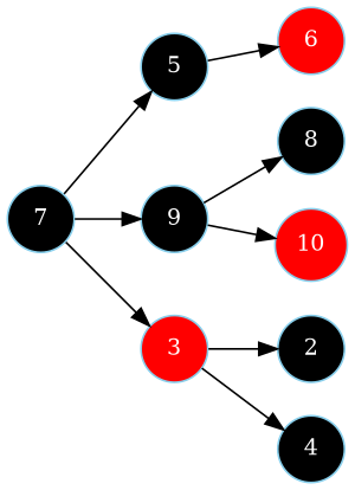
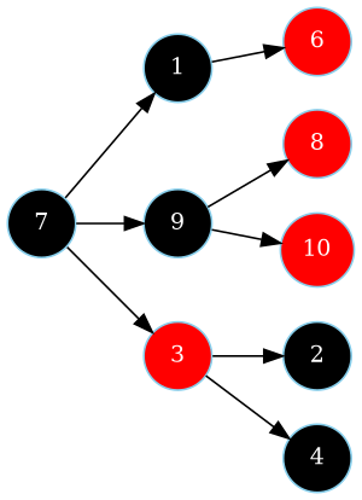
  digraph {
    rankdir=LR
    node [color=skyblue fillcolor=black fontcolor=white fontsize=12 shape=circle style=filled]
    edge [color=black shape=solid]
    7
-   5
+   5 [label=1]
    9
    3 [fillcolor=red]
    6 [fillcolor=red]
-   8
+   8 [fillcolor=red]
    10 [fillcolor=red]
    2
    4
    7 -> 5
    7 -> 9
    7 -> 3
    5 -> 6
    9 -> 8
    9 -> 10
    3 -> 2
    3 -> 4
  }
